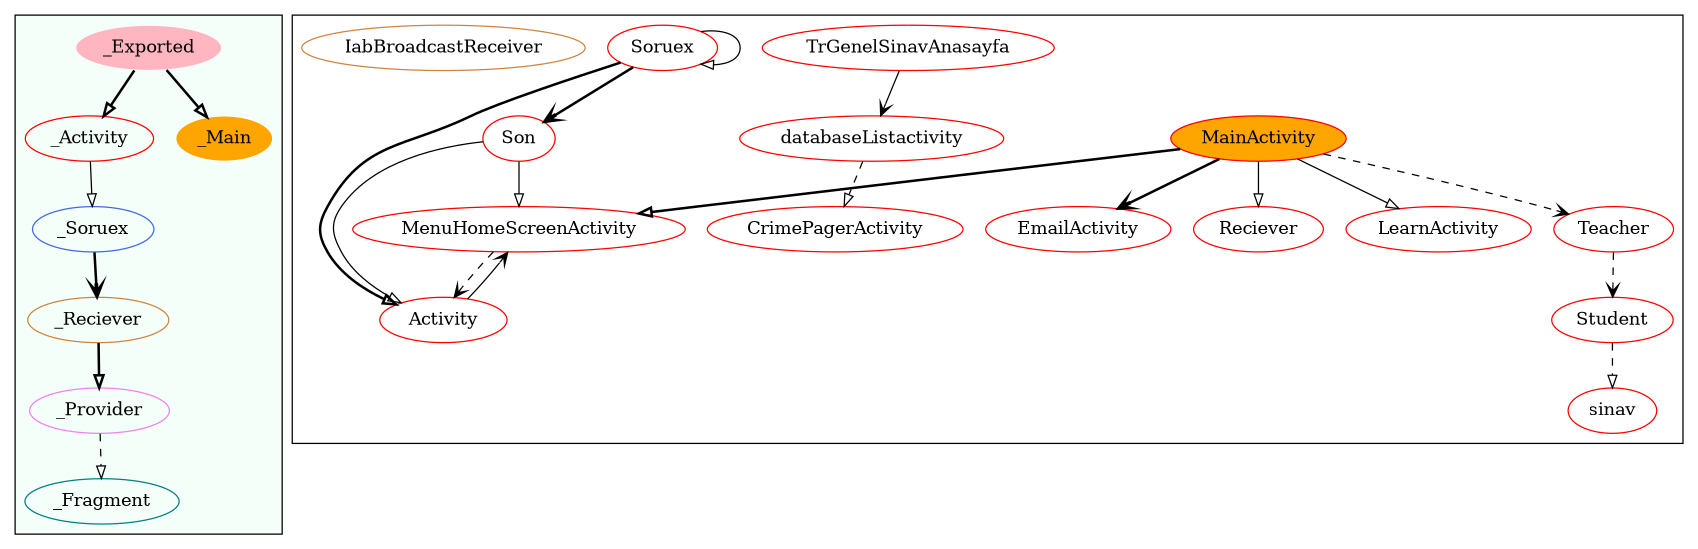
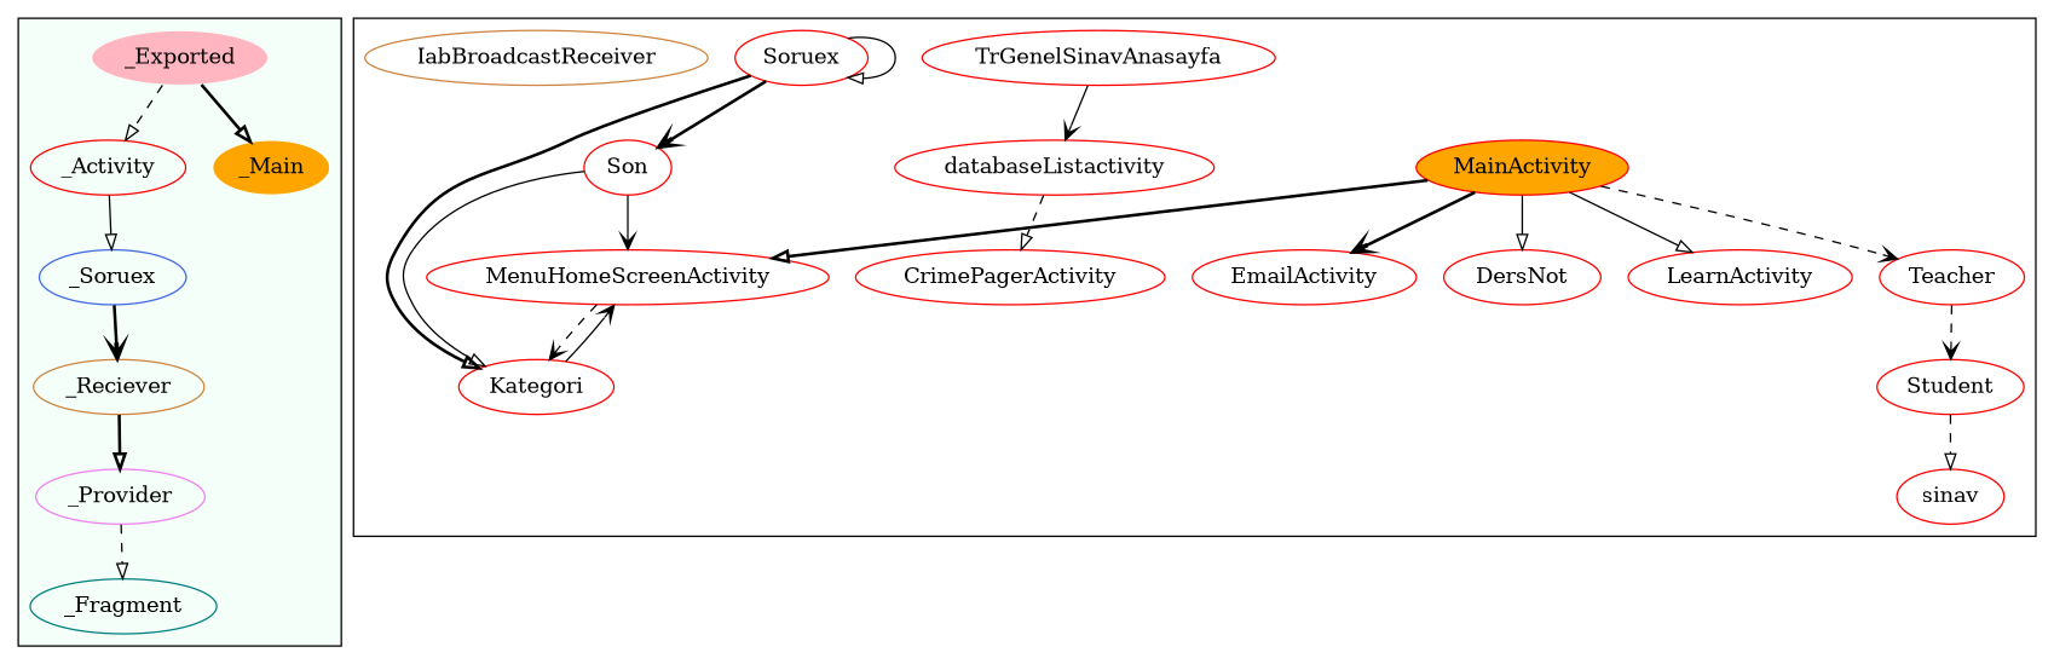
  digraph {
    node [color=red]
    edge [arrowhead=onormal style=solid]
    _Activity
    n2 [color=royalblue label=_Soruex]
    _Reciever [color=peru]
    _Provider [color=violet]
    _Fragment [color=teal]
    _Main [color=mintcream fillcolor=orange style=filled]
    _Exported [color=mintcream fillcolor=lightpink style=filled]
    Student
    sinav
    MainActivity [fillcolor=orange style=filled]
    LearnActivity
    Teacher
    EmailActivity
-   DersNot [label=Reciever]
+   DersNot
    MenuHomeScreenActivity
-   Kategori [label=Activity]
+   Kategori
    TrGenelSinavAnasayfa
    databaseListactivity
    CrimePagerActivity
    Son
    Soruex
    IabBroadcastReceiver [color=peru]
    subgraph cluster_1 {
      bgcolor=mintcream
      _Activity
      n2
      _Reciever
      _Provider
      _Fragment
      _Main
      _Exported
    }
    subgraph cluster_2 {
      Student
      sinav
      MainActivity
      LearnActivity
      Teacher
      EmailActivity
      DersNot
      MenuHomeScreenActivity
      Kategori
      TrGenelSinavAnasayfa
      databaseListactivity
      CrimePagerActivity
      Son
      Soruex
      IabBroadcastReceiver
    }
    _Activity -> n2
    n2 -> _Reciever [arrowhead=vee style=bold]
    _Reciever -> _Provider [style=bold]
    _Provider -> _Fragment [style=dashed]
-   _Exported -> _Activity [style=bold]
+   _Exported -> _Activity [style=dashed]
    _Exported -> _Main [style=bold]
    Student -> sinav [style=dashed]
    MainActivity -> LearnActivity
    MainActivity -> Teacher [arrowhead=vee style=dashed]
    MainActivity -> EmailActivity [arrowhead=vee style=bold]
    MainActivity -> DersNot
    MainActivity -> MenuHomeScreenActivity [style=bold]
    Teacher -> Student [arrowhead=vee style=dashed]
    MenuHomeScreenActivity -> Kategori [arrowhead=vee style=dashed]
    Kategori -> MenuHomeScreenActivity [arrowhead=vee]
    TrGenelSinavAnasayfa -> databaseListactivity [arrowhead=vee]
    databaseListactivity -> CrimePagerActivity [style=dashed]
-   Son -> MenuHomeScreenActivity
+   Son -> MenuHomeScreenActivity [arrowhead=vee]
    Son -> Kategori
    Soruex -> Kategori [style=bold]
    Soruex -> Son [arrowhead=vee style=bold]
    Soruex -> Soruex
  }
